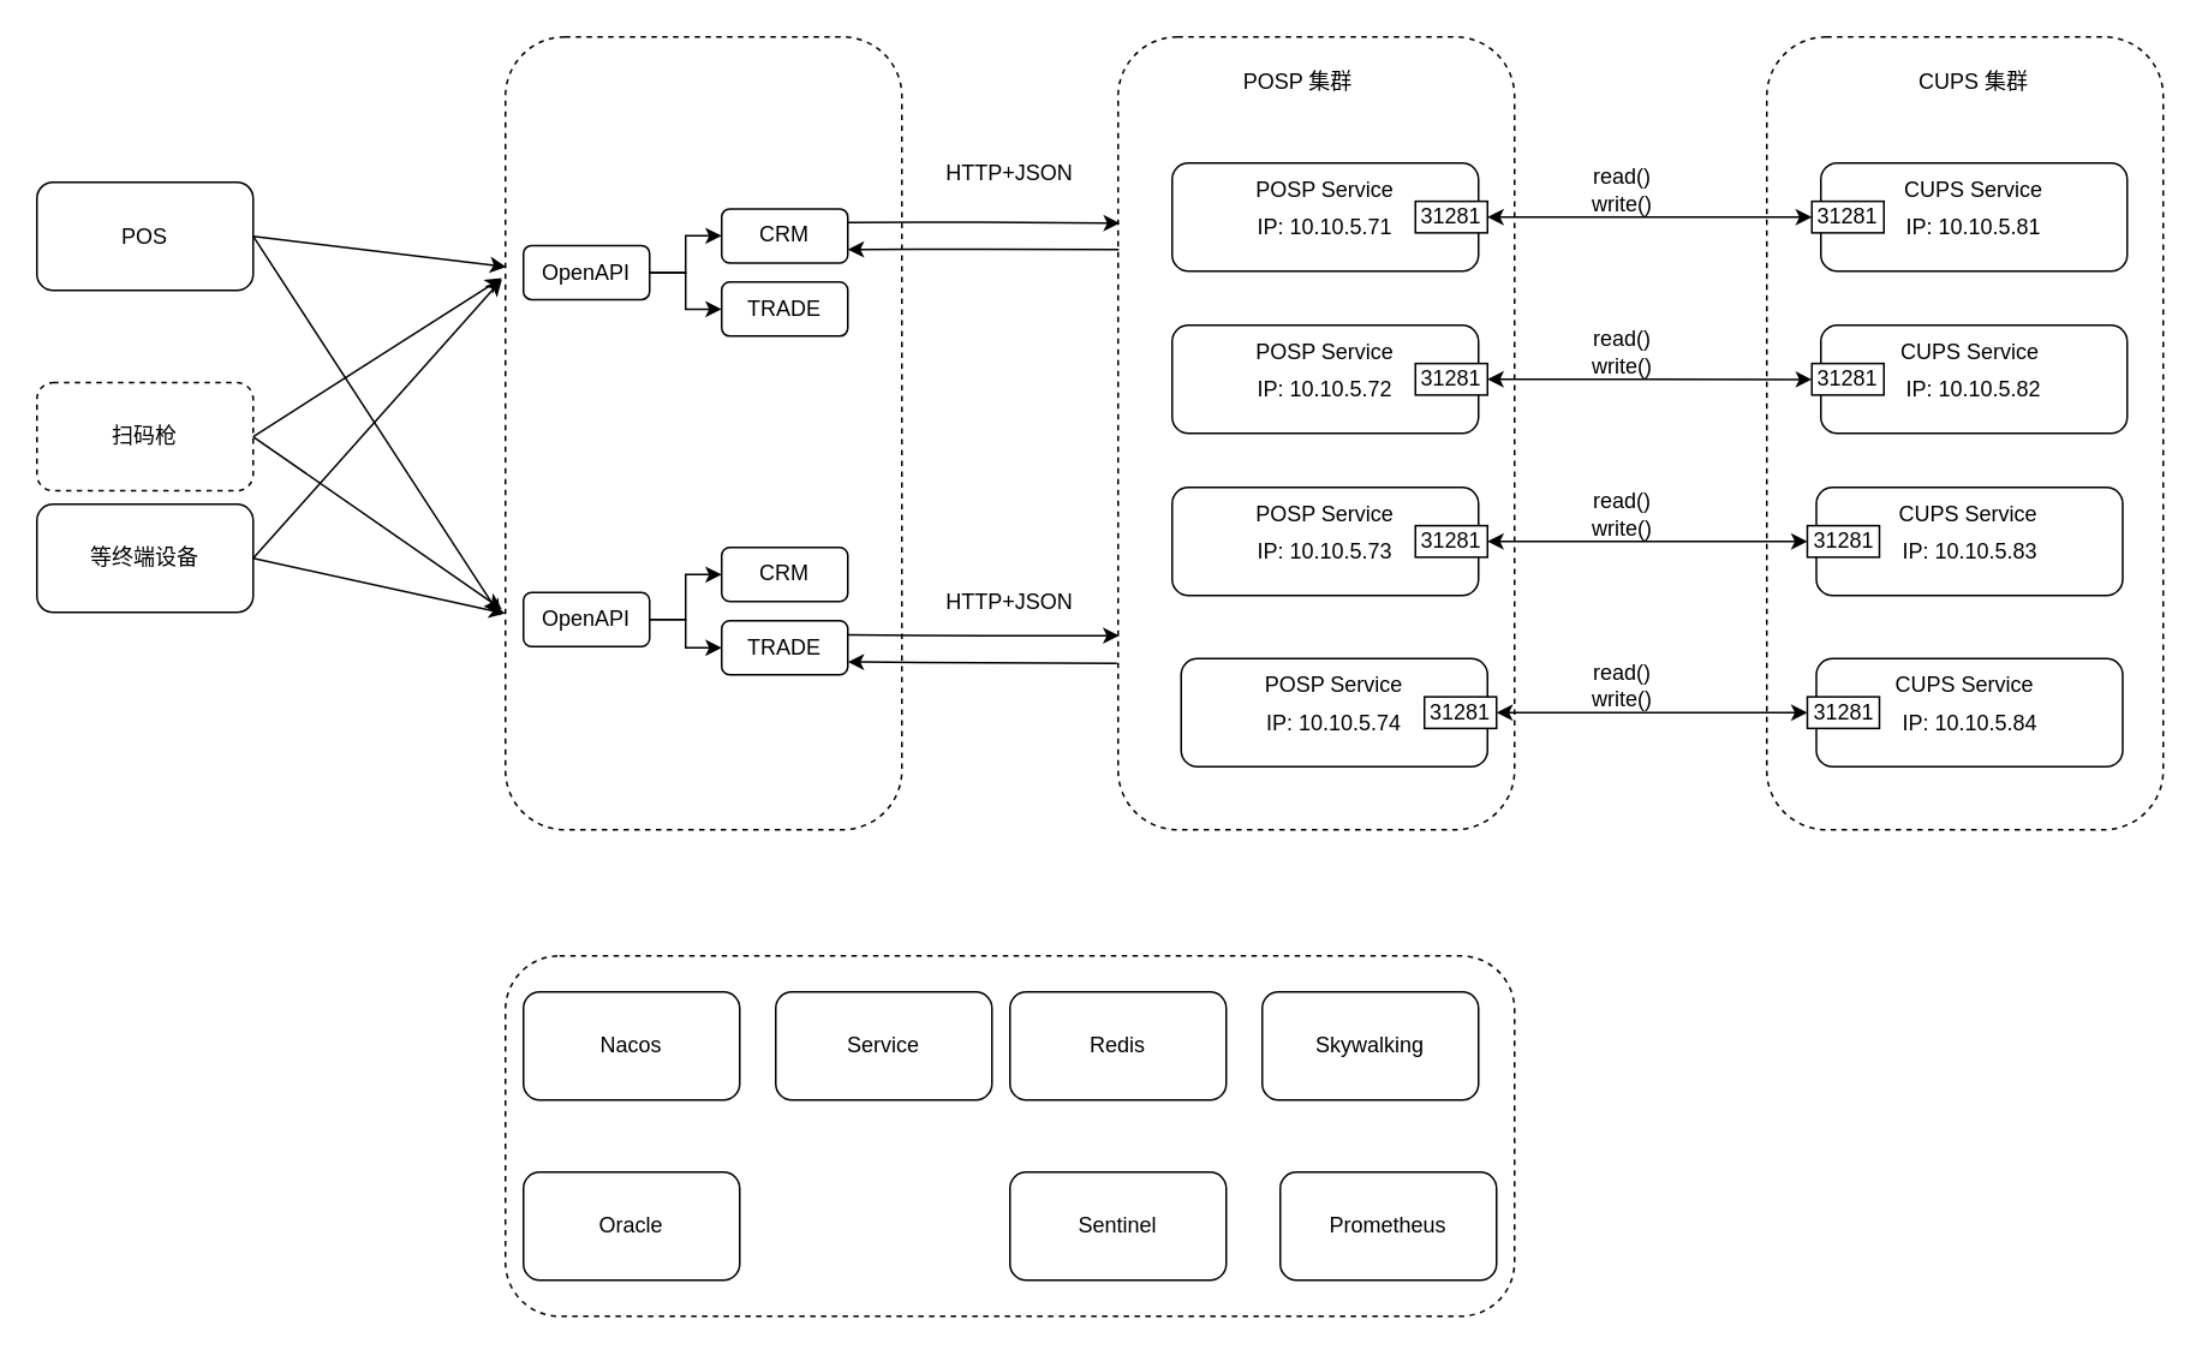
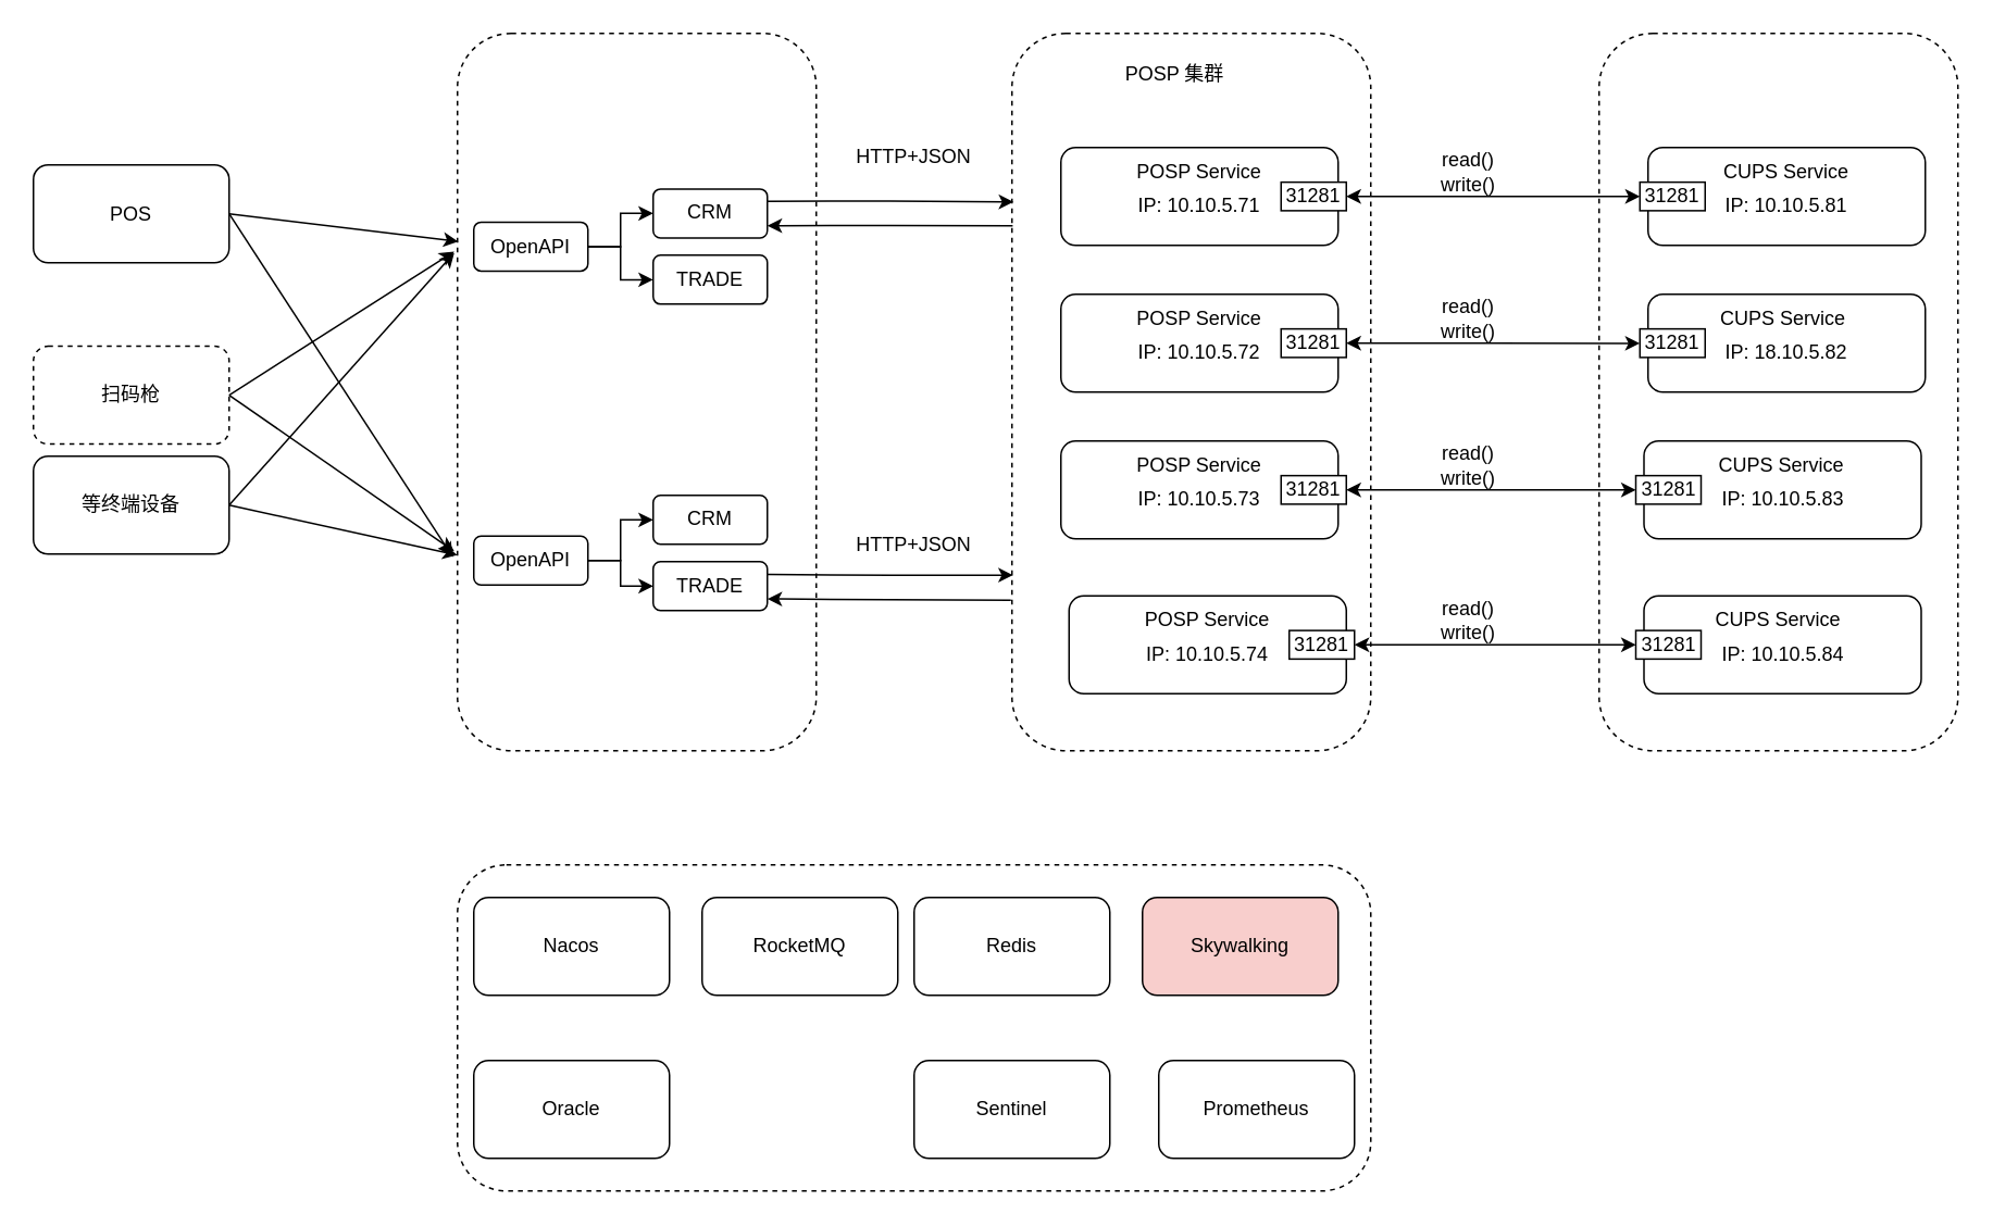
  <mxCell id="0" />
  <mxCell id="1" parent="0" />
  <mxCell id="2" value="" style="rounded=1;whiteSpace=wrap;html=1;dashed=1;" vertex="1" parent="1"><mxGeometry x="980" y="20" width="220" height="440" as="geometry" /></mxCell>
- <mxCell id="3" value="CUPS 集群" style="text;html=1;align=center;verticalAlign=middle;whiteSpace=wrap;rounded=0;" vertex="1" parent="1"><mxGeometry x="1055" y="30" width="80" height="30" as="geometry" /></mxCell>
  <mxCell id="4" value="" style="rounded=1;whiteSpace=wrap;html=1;" vertex="1" parent="1"><mxGeometry x="1010" y="90" width="170" height="60" as="geometry" /></mxCell>
  <mxCell id="5" value="IP: 10.10.5.81" style="text;html=1;align=center;verticalAlign=middle;whiteSpace=wrap;rounded=0;" vertex="1" parent="1"><mxGeometry x="1045" y="111.25" width="100" height="30" as="geometry" /></mxCell>
  <mxCell id="6" value="31281" style="rounded=0;whiteSpace=wrap;html=1;" vertex="1" parent="1"><mxGeometry x="1005" y="111.25" width="40" height="17.5" as="geometry" /></mxCell>
  <mxCell id="7" value="CUPS Service" style="text;html=1;align=center;verticalAlign=middle;whiteSpace=wrap;rounded=0;" vertex="1" parent="1"><mxGeometry x="1046.25" y="90" width="97.5" height="30" as="geometry" /></mxCell>
  <mxCell id="8" value="" style="rounded=1;whiteSpace=wrap;html=1;" vertex="1" parent="1"><mxGeometry x="1010" y="180" width="170" height="60" as="geometry" /></mxCell>
- <mxCell id="9" value="IP: 10.10.5.82" style="text;html=1;align=center;verticalAlign=middle;whiteSpace=wrap;rounded=0;" vertex="1" parent="1"><mxGeometry x="1045" y="201.25" width="100" height="30" as="geometry" /></mxCell>
+ <mxCell id="9" value="IP: 18.10.5.82" style="text;html=1;align=center;verticalAlign=middle;whiteSpace=wrap;rounded=0;" vertex="1" parent="1"><mxGeometry x="1045" y="201.25" width="100" height="30" as="geometry" /></mxCell>
  <mxCell id="10" value="31281" style="rounded=0;whiteSpace=wrap;html=1;" vertex="1" parent="1"><mxGeometry x="1005" y="201.25" width="40" height="17.5" as="geometry" /></mxCell>
  <mxCell id="11" value="" style="rounded=1;whiteSpace=wrap;html=1;" vertex="1" parent="1"><mxGeometry x="1007.5" y="270" width="170" height="60" as="geometry" /></mxCell>
  <mxCell id="12" value="IP: 10.10.5.83" style="text;html=1;align=center;verticalAlign=middle;whiteSpace=wrap;rounded=0;" vertex="1" parent="1"><mxGeometry x="1042.5" y="291.25" width="100" height="30" as="geometry" /></mxCell>
  <mxCell id="13" value="31281" style="rounded=0;whiteSpace=wrap;html=1;" vertex="1" parent="1"><mxGeometry x="1002.5" y="291.25" width="40" height="17.5" as="geometry" /></mxCell>
  <mxCell id="14" value="" style="rounded=1;whiteSpace=wrap;html=1;" vertex="1" parent="1"><mxGeometry x="1007.5" y="365" width="170" height="60" as="geometry" /></mxCell>
  <mxCell id="15" value="IP: 10.10.5.84" style="text;html=1;align=center;verticalAlign=middle;whiteSpace=wrap;rounded=0;" vertex="1" parent="1"><mxGeometry x="1042.5" y="386.25" width="100" height="30" as="geometry" /></mxCell>
  <mxCell id="16" value="31281" style="rounded=0;whiteSpace=wrap;html=1;" vertex="1" parent="1"><mxGeometry x="1002.5" y="386.25" width="40" height="17.5" as="geometry" /></mxCell>
  <mxCell id="17" value="" style="rounded=1;whiteSpace=wrap;html=1;dashed=1;" vertex="1" parent="1"><mxGeometry x="620" y="20" width="220" height="440" as="geometry" /></mxCell>
  <mxCell id="18" value="POSP 集群" style="text;html=1;align=center;verticalAlign=middle;whiteSpace=wrap;rounded=0;" vertex="1" parent="1"><mxGeometry x="680" y="30" width="80" height="30" as="geometry" /></mxCell>
  <mxCell id="19" value="" style="rounded=1;whiteSpace=wrap;html=1;" vertex="1" parent="1"><mxGeometry x="655" y="365" width="170" height="60" as="geometry" /></mxCell>
  <mxCell id="20" value="IP: 10.10.5.74" style="text;html=1;align=center;verticalAlign=middle;whiteSpace=wrap;rounded=0;" vertex="1" parent="1"><mxGeometry x="690" y="386.25" width="100" height="30" as="geometry" /></mxCell>
  <mxCell id="21" style="edgeStyle=orthogonalEdgeStyle;rounded=0;orthogonalLoop=1;jettySize=auto;html=1;exitX=1;exitY=0.5;exitDx=0;exitDy=0;entryX=0;entryY=0.5;entryDx=0;entryDy=0;startArrow=classic;startFill=1;" edge="1" parent="1" source="22" target="16"><mxGeometry relative="1" as="geometry" /></mxCell>
  <mxCell id="22" value="31281" style="rounded=0;whiteSpace=wrap;html=1;" vertex="1" parent="1"><mxGeometry x="790" y="386.25" width="40" height="17.5" as="geometry" /></mxCell>
  <mxCell id="23" value="" style="rounded=1;whiteSpace=wrap;html=1;" vertex="1" parent="1"><mxGeometry x="650" y="270" width="170" height="60" as="geometry" /></mxCell>
  <mxCell id="24" value="IP: 10.10.5.73" style="text;html=1;align=center;verticalAlign=middle;whiteSpace=wrap;rounded=0;" vertex="1" parent="1"><mxGeometry x="685" y="291.25" width="100" height="30" as="geometry" /></mxCell>
  <mxCell id="25" style="edgeStyle=orthogonalEdgeStyle;rounded=0;orthogonalLoop=1;jettySize=auto;html=1;exitX=1;exitY=0.5;exitDx=0;exitDy=0;entryX=0;entryY=0.5;entryDx=0;entryDy=0;startArrow=classic;startFill=1;" edge="1" parent="1" source="26" target="13"><mxGeometry relative="1" as="geometry" /></mxCell>
  <mxCell id="26" value="31281" style="rounded=0;whiteSpace=wrap;html=1;" vertex="1" parent="1"><mxGeometry x="785" y="291.25" width="40" height="17.5" as="geometry" /></mxCell>
  <mxCell id="27" value="" style="rounded=1;whiteSpace=wrap;html=1;" vertex="1" parent="1"><mxGeometry x="650" y="180" width="170" height="60" as="geometry" /></mxCell>
  <mxCell id="28" value="IP: 10.10.5.72" style="text;html=1;align=center;verticalAlign=middle;whiteSpace=wrap;rounded=0;" vertex="1" parent="1"><mxGeometry x="685" y="201.25" width="100" height="30" as="geometry" /></mxCell>
  <mxCell id="29" style="edgeStyle=orthogonalEdgeStyle;rounded=0;orthogonalLoop=1;jettySize=auto;html=1;exitX=1;exitY=0.5;exitDx=0;exitDy=0;startArrow=classic;startFill=1;" edge="1" parent="1" source="30" target="10"><mxGeometry relative="1" as="geometry" /></mxCell>
  <mxCell id="30" value="31281" style="rounded=0;whiteSpace=wrap;html=1;" vertex="1" parent="1"><mxGeometry x="785" y="201.25" width="40" height="17.5" as="geometry" /></mxCell>
  <mxCell id="31" value="" style="rounded=1;whiteSpace=wrap;html=1;" vertex="1" parent="1"><mxGeometry x="650" y="90" width="170" height="60" as="geometry" /></mxCell>
  <mxCell id="32" value="IP: 10.10.5.71" style="text;html=1;align=center;verticalAlign=middle;whiteSpace=wrap;rounded=0;" vertex="1" parent="1"><mxGeometry x="685" y="111.25" width="100" height="30" as="geometry" /></mxCell>
  <mxCell id="33" style="edgeStyle=orthogonalEdgeStyle;rounded=0;orthogonalLoop=1;jettySize=auto;html=1;exitX=1;exitY=0.5;exitDx=0;exitDy=0;entryX=0;entryY=0.5;entryDx=0;entryDy=0;startArrow=classic;startFill=1;" edge="1" parent="1" source="34" target="6"><mxGeometry relative="1" as="geometry" /></mxCell>
  <mxCell id="34" value="31281" style="rounded=0;whiteSpace=wrap;html=1;" vertex="1" parent="1"><mxGeometry x="785" y="111.25" width="40" height="17.5" as="geometry" /></mxCell>
  <mxCell id="35" value="POSP Service" style="text;html=1;align=center;verticalAlign=middle;whiteSpace=wrap;rounded=0;" vertex="1" parent="1"><mxGeometry x="690" y="90" width="90" height="30" as="geometry" /></mxCell>
  <mxCell id="36" value="" style="rounded=1;whiteSpace=wrap;html=1;dashed=1;" vertex="1" parent="1"><mxGeometry x="280" y="20" width="220" height="440" as="geometry" /></mxCell>
  <mxCell id="37" value="POS" style="rounded=1;whiteSpace=wrap;html=1;" vertex="1" parent="1"><mxGeometry x="20" y="100.63" width="120" height="60" as="geometry" /></mxCell>
  <mxCell id="38" value="扫码枪" style="rounded=1;whiteSpace=wrap;html=1;dashed=1;" vertex="1" parent="1"><mxGeometry x="20" y="211.88" width="120" height="60" as="geometry" /></mxCell>
  <mxCell id="39" style="edgeStyle=none;rounded=0;orthogonalLoop=1;jettySize=auto;html=1;exitX=1;exitY=0.5;exitDx=0;exitDy=0;" edge="1" parent="1" source="40"><mxGeometry relative="1" as="geometry"><mxPoint x="280" y="340" as="targetPoint" /></mxGeometry></mxCell>
  <mxCell id="40" value="等终端设备" style="rounded=1;whiteSpace=wrap;html=1;" vertex="1" parent="1"><mxGeometry x="20" y="279.38" width="120" height="60" as="geometry" /></mxCell>
  <mxCell id="41" value="read()&lt;div&gt;&lt;span style=&quot;background-color: transparent; color: light-dark(rgb(0, 0, 0), rgb(255, 255, 255));&quot;&gt;write()&lt;/span&gt;&lt;/div&gt;" style="text;html=1;align=center;verticalAlign=middle;whiteSpace=wrap;rounded=0;" vertex="1" parent="1"><mxGeometry x="870" y="90" width="60" height="30" as="geometry" /></mxCell>
  <mxCell id="42" value="read()&lt;div&gt;&lt;span style=&quot;background-color: transparent; color: light-dark(rgb(0, 0, 0), rgb(255, 255, 255));&quot;&gt;write()&lt;/span&gt;&lt;/div&gt;" style="text;html=1;align=center;verticalAlign=middle;whiteSpace=wrap;rounded=0;" vertex="1" parent="1"><mxGeometry x="870" y="180" width="60" height="30" as="geometry" /></mxCell>
  <mxCell id="43" value="read()&lt;div&gt;&lt;span style=&quot;background-color: transparent; color: light-dark(rgb(0, 0, 0), rgb(255, 255, 255));&quot;&gt;write()&lt;/span&gt;&lt;/div&gt;" style="text;html=1;align=center;verticalAlign=middle;whiteSpace=wrap;rounded=0;" vertex="1" parent="1"><mxGeometry x="870" y="270" width="60" height="30" as="geometry" /></mxCell>
  <mxCell id="44" value="read()&lt;div&gt;&lt;span style=&quot;background-color: transparent; color: light-dark(rgb(0, 0, 0), rgb(255, 255, 255));&quot;&gt;write()&lt;/span&gt;&lt;/div&gt;" style="text;html=1;align=center;verticalAlign=middle;whiteSpace=wrap;rounded=0;" vertex="1" parent="1"><mxGeometry x="870" y="365" width="60" height="30" as="geometry" /></mxCell>
  <mxCell id="45" style="edgeStyle=orthogonalEdgeStyle;rounded=0;orthogonalLoop=1;jettySize=auto;html=1;exitX=1;exitY=0.5;exitDx=0;exitDy=0;" edge="1" parent="1" source="47" target="51"><mxGeometry relative="1" as="geometry" /></mxCell>
  <mxCell id="46" style="edgeStyle=orthogonalEdgeStyle;rounded=0;orthogonalLoop=1;jettySize=auto;html=1;exitX=1;exitY=0.5;exitDx=0;exitDy=0;" edge="1" parent="1" source="47" target="52"><mxGeometry relative="1" as="geometry" /></mxCell>
  <mxCell id="47" value="OpenAPI" style="rounded=1;whiteSpace=wrap;html=1;" vertex="1" parent="1"><mxGeometry x="290" y="135.75" width="70" height="30" as="geometry" /></mxCell>
  <mxCell id="48" style="edgeStyle=orthogonalEdgeStyle;rounded=0;orthogonalLoop=1;jettySize=auto;html=1;exitX=1;exitY=0.5;exitDx=0;exitDy=0;" edge="1" parent="1" source="50" target="53"><mxGeometry relative="1" as="geometry" /></mxCell>
  <mxCell id="49" style="edgeStyle=orthogonalEdgeStyle;rounded=0;orthogonalLoop=1;jettySize=auto;html=1;exitX=1;exitY=0.5;exitDx=0;exitDy=0;" edge="1" parent="1" source="50" target="54"><mxGeometry relative="1" as="geometry" /></mxCell>
  <mxCell id="50" value="OpenAPI" style="rounded=1;whiteSpace=wrap;html=1;" vertex="1" parent="1"><mxGeometry x="290" y="328.38" width="70" height="30" as="geometry" /></mxCell>
  <mxCell id="51" value="CRM" style="rounded=1;whiteSpace=wrap;html=1;" vertex="1" parent="1"><mxGeometry x="400" y="115.43" width="70" height="30" as="geometry" /></mxCell>
  <mxCell id="52" value="TRADE" style="rounded=1;whiteSpace=wrap;html=1;" vertex="1" parent="1"><mxGeometry x="400" y="156.06" width="70" height="30" as="geometry" /></mxCell>
  <mxCell id="53" value="CRM" style="rounded=1;whiteSpace=wrap;html=1;" vertex="1" parent="1"><mxGeometry x="400" y="303.37" width="70" height="30" as="geometry" /></mxCell>
  <mxCell id="54" value="TRADE" style="rounded=1;whiteSpace=wrap;html=1;" vertex="1" parent="1"><mxGeometry x="400" y="344" width="70" height="30" as="geometry" /></mxCell>
  <mxCell id="55" style="edgeStyle=orthogonalEdgeStyle;rounded=0;orthogonalLoop=1;jettySize=auto;html=1;exitX=1;exitY=0.25;exitDx=0;exitDy=0;entryX=0.004;entryY=0.235;entryDx=0;entryDy=0;entryPerimeter=0;" edge="1" parent="1" source="51" target="17"><mxGeometry relative="1" as="geometry" /></mxCell>
  <mxCell id="56" style="edgeStyle=orthogonalEdgeStyle;rounded=0;orthogonalLoop=1;jettySize=auto;html=1;exitX=1;exitY=0.75;exitDx=0;exitDy=0;entryX=0.002;entryY=0.268;entryDx=0;entryDy=0;entryPerimeter=0;startArrow=classic;startFill=1;endArrow=none;" edge="1" parent="1" source="51" target="17"><mxGeometry relative="1" as="geometry" /></mxCell>
  <mxCell id="57" style="edgeStyle=orthogonalEdgeStyle;rounded=0;orthogonalLoop=1;jettySize=auto;html=1;exitX=1;exitY=0.25;exitDx=0;exitDy=0;entryX=0.003;entryY=0.662;entryDx=0;entryDy=0;entryPerimeter=0;" edge="1" parent="1"><mxGeometry relative="1" as="geometry"><mxPoint x="470" y="351.87" as="sourcePoint" /><mxPoint x="620.66" y="352.28" as="targetPoint" /></mxGeometry></mxCell>
  <mxCell id="58" style="edgeStyle=orthogonalEdgeStyle;rounded=0;orthogonalLoop=1;jettySize=auto;html=1;exitX=1;exitY=0.75;exitDx=0;exitDy=0;entryX=-0.003;entryY=0.697;entryDx=0;entryDy=0;entryPerimeter=0;startArrow=classic;startFill=1;endArrow=none;" edge="1" parent="1"><mxGeometry relative="1" as="geometry"><mxPoint x="470" y="366.87" as="sourcePoint" /><mxPoint x="619.34" y="367.68" as="targetPoint" /></mxGeometry></mxCell>
  <mxCell id="59" value="HTTP+JSON" style="text;html=1;align=center;verticalAlign=middle;whiteSpace=wrap;rounded=0;" vertex="1" parent="1"><mxGeometry x="520" y="81.25" width="80" height="30" as="geometry" /></mxCell>
  <mxCell id="60" value="HTTP+JSON" style="text;html=1;align=center;verticalAlign=middle;whiteSpace=wrap;rounded=0;" vertex="1" parent="1"><mxGeometry x="520" y="319.38" width="80" height="30" as="geometry" /></mxCell>
  <mxCell id="61" style="edgeStyle=none;rounded=0;orthogonalLoop=1;jettySize=auto;html=1;exitX=1;exitY=0.5;exitDx=0;exitDy=0;entryX=-0.009;entryY=0.722;entryDx=0;entryDy=0;entryPerimeter=0;" edge="1" parent="1" source="38" target="36"><mxGeometry relative="1" as="geometry" /></mxCell>
  <mxCell id="62" style="edgeStyle=none;rounded=0;orthogonalLoop=1;jettySize=auto;html=1;exitX=1;exitY=0.5;exitDx=0;exitDy=0;entryX=0.002;entryY=0.29;entryDx=0;entryDy=0;entryPerimeter=0;" edge="1" parent="1" source="37" target="36"><mxGeometry relative="1" as="geometry" /></mxCell>
  <mxCell id="63" style="edgeStyle=none;rounded=0;orthogonalLoop=1;jettySize=auto;html=1;exitX=1;exitY=0.5;exitDx=0;exitDy=0;entryX=-0.009;entryY=0.304;entryDx=0;entryDy=0;entryPerimeter=0;" edge="1" parent="1" source="38" target="36"><mxGeometry relative="1" as="geometry" /></mxCell>
  <mxCell id="64" style="edgeStyle=none;rounded=0;orthogonalLoop=1;jettySize=auto;html=1;exitX=1;exitY=0.5;exitDx=0;exitDy=0;entryX=-0.009;entryY=0.306;entryDx=0;entryDy=0;entryPerimeter=0;" edge="1" parent="1" source="40" target="36"><mxGeometry relative="1" as="geometry" /></mxCell>
  <mxCell id="65" style="edgeStyle=none;rounded=0;orthogonalLoop=1;jettySize=auto;html=1;exitX=1;exitY=0.5;exitDx=0;exitDy=0;entryX=-0.013;entryY=0.73;entryDx=0;entryDy=0;entryPerimeter=0;" edge="1" parent="1" source="37" target="36"><mxGeometry relative="1" as="geometry" /></mxCell>
  <mxCell id="66" value="" style="rounded=1;whiteSpace=wrap;html=1;dashed=1;" vertex="1" parent="1"><mxGeometry x="280" y="530" width="560" height="200" as="geometry" /></mxCell>
  <mxCell id="67" value="Nacos" style="rounded=1;whiteSpace=wrap;html=1;" vertex="1" parent="1"><mxGeometry x="290" y="550" width="120" height="60" as="geometry" /></mxCell>
- <mxCell id="68" value="Service" style="rounded=1;whiteSpace=wrap;html=1;" vertex="1" parent="1"><mxGeometry x="430" y="550" width="120" height="60" as="geometry" /></mxCell>
+ <mxCell id="68" value="RocketMQ" style="rounded=1;whiteSpace=wrap;html=1;" vertex="1" parent="1"><mxGeometry x="430" y="550" width="120" height="60" as="geometry" /></mxCell>
  <mxCell id="69" value="Redis" style="rounded=1;whiteSpace=wrap;html=1;" vertex="1" parent="1"><mxGeometry x="560" y="550" width="120" height="60" as="geometry" /></mxCell>
- <mxCell id="70" value="Skywalking" style="rounded=1;whiteSpace=wrap;html=1;" vertex="1" parent="1"><mxGeometry x="700" y="550" width="120" height="60" as="geometry" /></mxCell>
+ <mxCell id="70" value="Skywalking" style="rounded=1;whiteSpace=wrap;html=1;fillColor=#f8cecc;" vertex="1" parent="1"><mxGeometry x="700" y="550" width="120" height="60" as="geometry" /></mxCell>
  <mxCell id="71" value="Oracle" style="rounded=1;whiteSpace=wrap;html=1;" vertex="1" parent="1"><mxGeometry x="290" y="650" width="120" height="60" as="geometry" /></mxCell>
  <mxCell id="72" value="Sentinel" style="rounded=1;whiteSpace=wrap;html=1;" vertex="1" parent="1"><mxGeometry x="560" y="650" width="120" height="60" as="geometry" /></mxCell>
  <mxCell id="73" value="&lt;span style=&quot;font-weight: 400;&quot;&gt;Prometheus&lt;/span&gt;" style="rounded=1;whiteSpace=wrap;html=1;fontStyle=1" vertex="1" parent="1"><mxGeometry x="710" y="650" width="120" height="60" as="geometry" /></mxCell>
  <mxCell id="74" value="POSP Service" style="text;html=1;align=center;verticalAlign=middle;whiteSpace=wrap;rounded=0;" vertex="1" parent="1"><mxGeometry x="690" y="180" width="90" height="30" as="geometry" /></mxCell>
  <mxCell id="75" value="POSP Service" style="text;html=1;align=center;verticalAlign=middle;whiteSpace=wrap;rounded=0;" vertex="1" parent="1"><mxGeometry x="690" y="270" width="90" height="30" as="geometry" /></mxCell>
  <mxCell id="76" value="POSP Service" style="text;html=1;align=center;verticalAlign=middle;whiteSpace=wrap;rounded=0;" vertex="1" parent="1"><mxGeometry x="695" y="365" width="90" height="30" as="geometry" /></mxCell>
  <mxCell id="77" value="CUPS Service" style="text;html=1;align=center;verticalAlign=middle;whiteSpace=wrap;rounded=0;" vertex="1" parent="1"><mxGeometry x="1043.75" y="180" width="97.5" height="30" as="geometry" /></mxCell>
  <mxCell id="78" value="CUPS Service" style="text;html=1;align=center;verticalAlign=middle;whiteSpace=wrap;rounded=0;" vertex="1" parent="1"><mxGeometry x="1042.5" y="270" width="97.5" height="30" as="geometry" /></mxCell>
  <mxCell id="79" value="CUPS Service" style="text;html=1;align=center;verticalAlign=middle;whiteSpace=wrap;rounded=0;" vertex="1" parent="1"><mxGeometry x="1041.25" y="365" width="97.5" height="30" as="geometry" /></mxCell>
